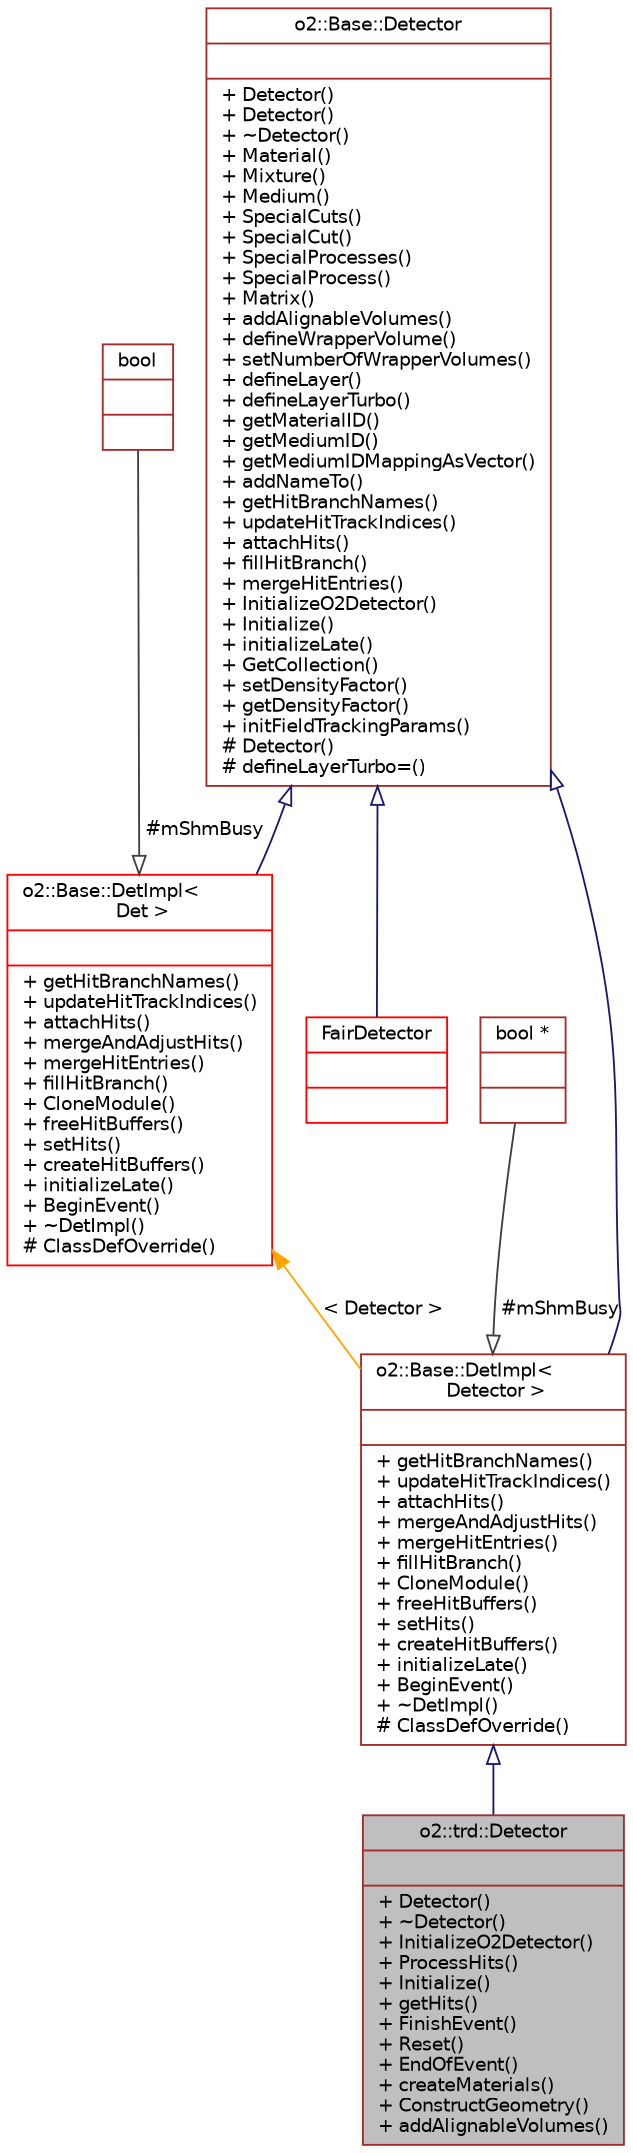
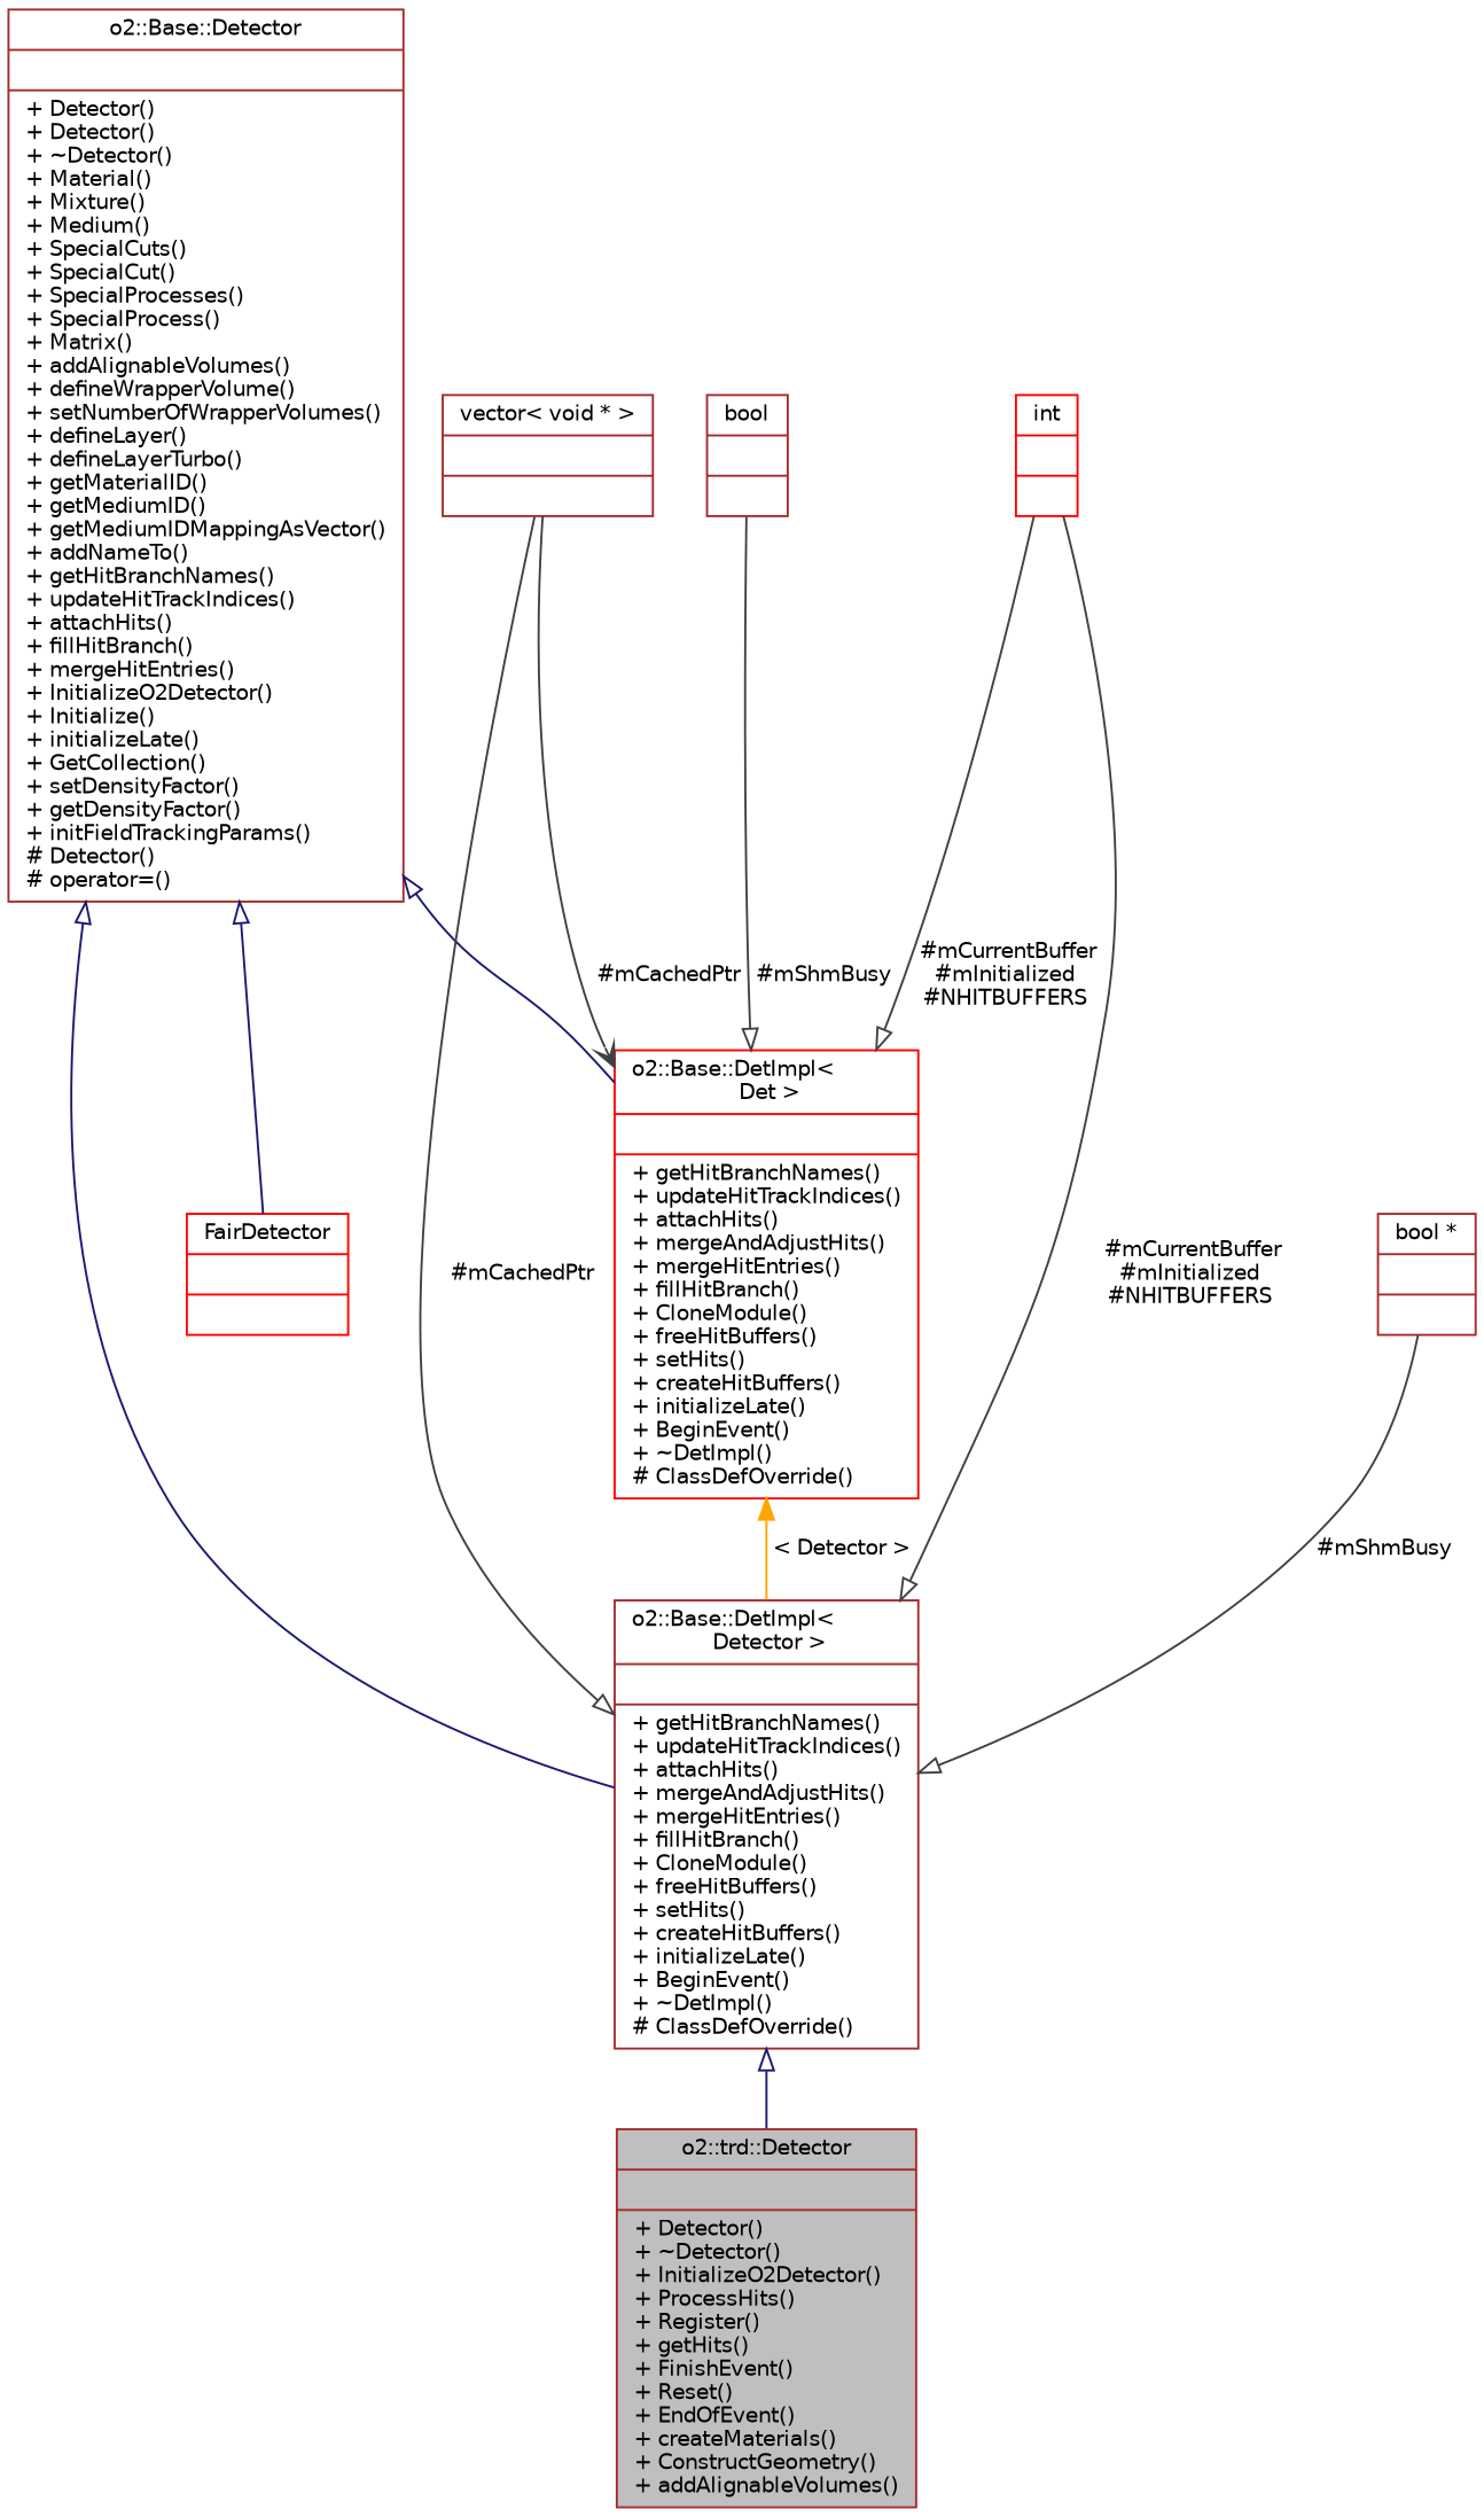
  digraph {
    node [color=brown fontname=Helvetica fontsize=10 shape=record]
    edge [color=grey25 fontname=Helvetica fontsize=10 labelfontname=Helvetica labelfontsize=10 style=solid]
-   n1 [fillcolor=grey75 fontcolor=black height=0.2 label="{o2::trd::Detector\n||+ Detector()\l+ ~Detector()\l+ InitializeO2Detector()\l+ ProcessHits()\l+ Initialize()\l+ getHits()\l+ FinishEvent()\l+ Reset()\l+ EndOfEvent()\l+ createMaterials()\l+ ConstructGeometry()\l+ addAlignableVolumes()\l}" style=filled width=0.4]
+   n1 [fillcolor=grey75 fontcolor=black height=0.2 label="{o2::trd::Detector\n||+ Detector()\l+ ~Detector()\l+ InitializeO2Detector()\l+ ProcessHits()\l+ Register()\l+ getHits()\l+ FinishEvent()\l+ Reset()\l+ EndOfEvent()\l+ createMaterials()\l+ ConstructGeometry()\l+ addAlignableVolumes()\l}" style=filled width=0.4]
    n2 [height=0.2 label="{o2::Base::DetImpl\<\l Detector \>\n||+ getHitBranchNames()\l+ updateHitTrackIndices()\l+ attachHits()\l+ mergeAndAdjustHits()\l+ mergeHitEntries()\l+ fillHitBranch()\l+ CloneModule()\l+ freeHitBuffers()\l+ setHits()\l+ createHitBuffers()\l+ initializeLate()\l+ BeginEvent()\l+ ~DetImpl()\l# ClassDefOverride()\l}" width=0.4]
-   n3 [height=0.2 label="{o2::Base::Detector\n||+ Detector()\l+ Detector()\l+ ~Detector()\l+ Material()\l+ Mixture()\l+ Medium()\l+ SpecialCuts()\l+ SpecialCut()\l+ SpecialProcesses()\l+ SpecialProcess()\l+ Matrix()\l+ addAlignableVolumes()\l+ defineWrapperVolume()\l+ setNumberOfWrapperVolumes()\l+ defineLayer()\l+ defineLayerTurbo()\l+ getMaterialID()\l+ getMediumID()\l+ getMediumIDMappingAsVector()\l+ addNameTo()\l+ getHitBranchNames()\l+ updateHitTrackIndices()\l+ attachHits()\l+ fillHitBranch()\l+ mergeHitEntries()\l+ InitializeO2Detector()\l+ Initialize()\l+ initializeLate()\l+ GetCollection()\l+ setDensityFactor()\l+ getDensityFactor()\l+ initFieldTrackingParams()\l# Detector()\l# defineLayerTurbo=()\l}" width=0.4]
+   n3 [height=0.2 label="{o2::Base::Detector\n||+ Detector()\l+ Detector()\l+ ~Detector()\l+ Material()\l+ Mixture()\l+ Medium()\l+ SpecialCuts()\l+ SpecialCut()\l+ SpecialProcesses()\l+ SpecialProcess()\l+ Matrix()\l+ addAlignableVolumes()\l+ defineWrapperVolume()\l+ setNumberOfWrapperVolumes()\l+ defineLayer()\l+ defineLayerTurbo()\l+ getMaterialID()\l+ getMediumID()\l+ getMediumIDMappingAsVector()\l+ addNameTo()\l+ getHitBranchNames()\l+ updateHitTrackIndices()\l+ attachHits()\l+ fillHitBranch()\l+ mergeHitEntries()\l+ InitializeO2Detector()\l+ Initialize()\l+ initializeLate()\l+ GetCollection()\l+ setDensityFactor()\l+ getDensityFactor()\l+ initFieldTrackingParams()\l# Detector()\l# operator=()\l}" width=0.4]
    n4 [color=red height=0.2 label="{o2::Base::DetImpl\<\l Det \>\n||+ getHitBranchNames()\l+ updateHitTrackIndices()\l+ attachHits()\l+ mergeAndAdjustHits()\l+ mergeHitEntries()\l+ fillHitBranch()\l+ CloneModule()\l+ freeHitBuffers()\l+ setHits()\l+ createHitBuffers()\l+ initializeLate()\l+ BeginEvent()\l+ ~DetImpl()\l# ClassDefOverride()\l}" width=0.4]
    n5 [color=red height=0.2 label="{FairDetector\n||}" width=0.4]
    n6 [height=0.2 label="{bool *\n||}" width=0.4]
+   n7 [height=0.2 label="{vector\< void * \>\n||}" width=0.4]
+   n8 [color=red height=0.2 label="{int\n||}" width=0.4]
    n9 [height=0.2 label="{bool\n||}" width=0.4]
    n2 -> n1 [arrowtail=onormal color=midnightblue dir=back]
    n3 -> n2 [arrowtail=onormal color=midnightblue dir=back]
    n3 -> n4 [arrowtail=onormal color=midnightblue dir=back]
    n3 -> n5 [arrowtail=onormal color=midnightblue dir=back]
    n4 -> n2 [color=orange dir=back label=" \< Detector \>"]
    n6 -> n2 [arrowhead=onormal label=" #mShmBusy"]
+   n7 -> n2 [arrowhead=onormal label=" #mCachedPtr"]
+   n7 -> n4 [arrowhead=vee label=" #mCachedPtr"]
+   n8 -> n2 [arrowhead=onormal label=" #mCurrentBuffer\n#mInitialized\n#NHITBUFFERS"]
+   n8 -> n4 [arrowhead=onormal label=" #mCurrentBuffer\n#mInitialized\n#NHITBUFFERS"]
    n9 -> n4 [arrowhead=onormal label=" #mShmBusy"]
  }
